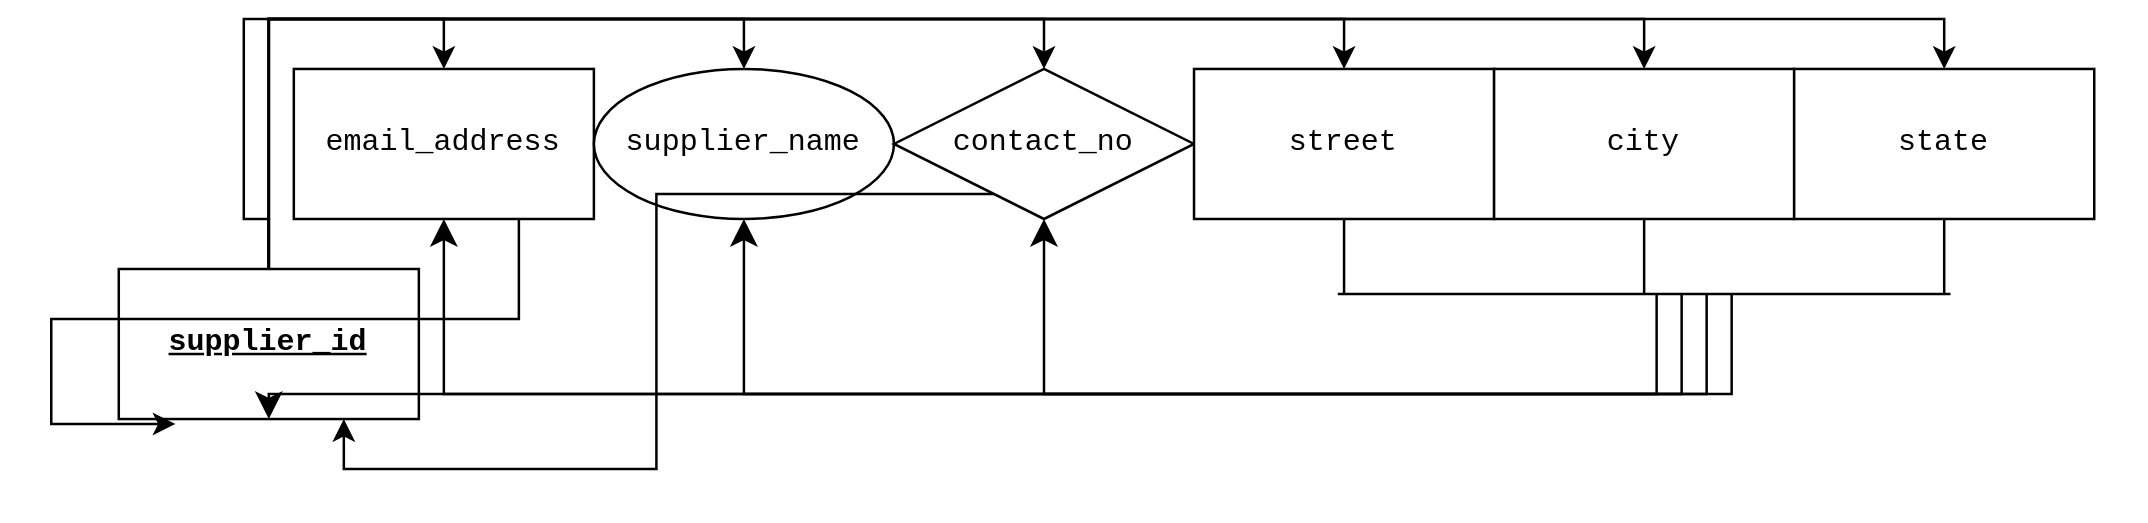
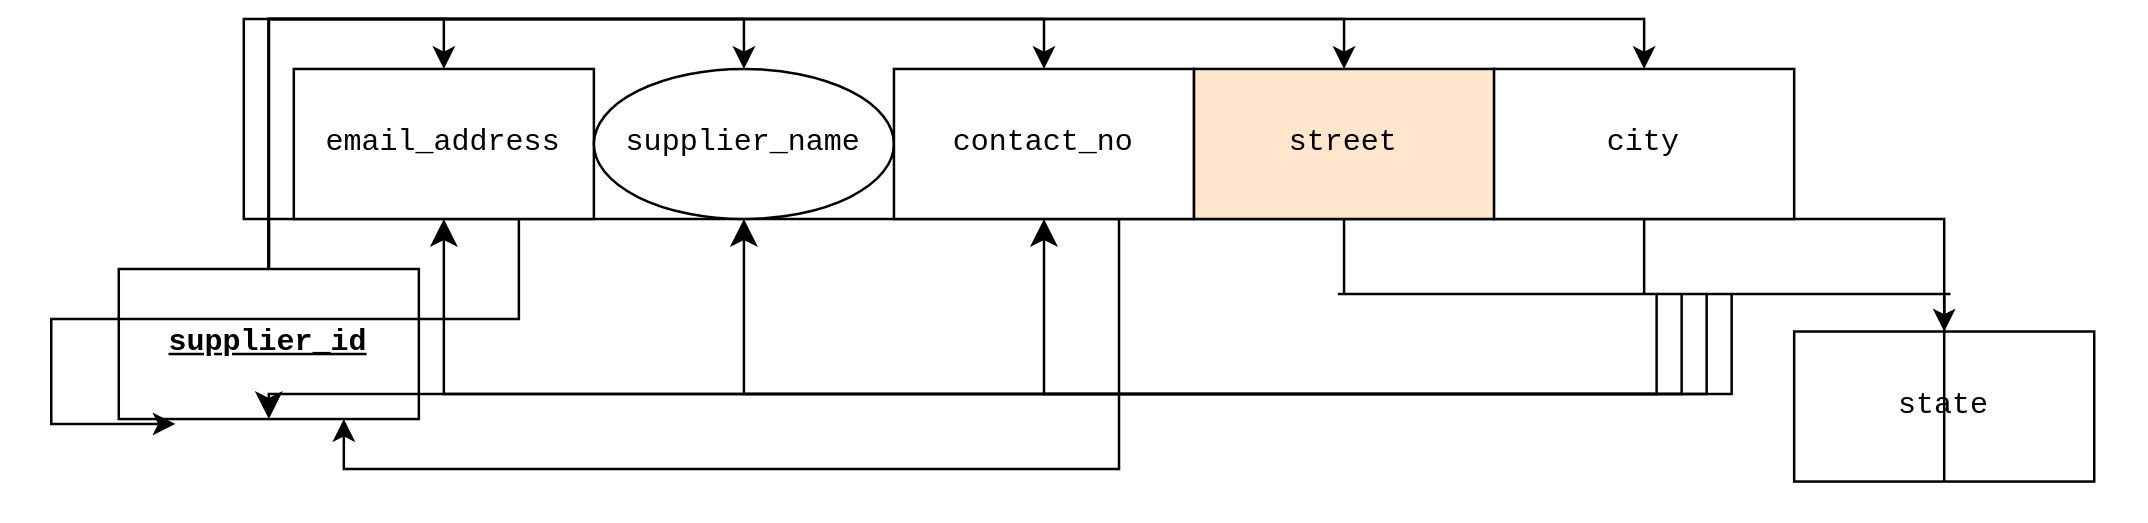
  <mxCell id="0" />
  <mxCell id="1" parent="0" />
  <mxCell id="2" style="edgeStyle=orthogonalEdgeStyle;rounded=0;orthogonalLoop=1;jettySize=auto;html=1;exitX=0.5;exitY=0;exitDx=0;exitDy=0;entryX=0.5;entryY=0;entryDx=0;entryDy=0;" edge="1" parent="1" source="8" target="10"><mxGeometry relative="1" as="geometry" /></mxCell>
  <mxCell id="3" style="edgeStyle=orthogonalEdgeStyle;rounded=0;orthogonalLoop=1;jettySize=auto;html=1;exitX=0.5;exitY=0;exitDx=0;exitDy=0;entryX=0.5;entryY=0;entryDx=0;entryDy=0;" edge="1" parent="1" source="8" target="11"><mxGeometry relative="1" as="geometry" /></mxCell>
  <mxCell id="4" style="edgeStyle=orthogonalEdgeStyle;rounded=0;orthogonalLoop=1;jettySize=auto;html=1;exitX=0.5;exitY=0;exitDx=0;exitDy=0;entryX=0.5;entryY=0;entryDx=0;entryDy=0;" edge="1" parent="1" source="8" target="13"><mxGeometry relative="1" as="geometry" /></mxCell>
  <mxCell id="5" style="edgeStyle=orthogonalEdgeStyle;rounded=0;orthogonalLoop=1;jettySize=auto;html=1;exitX=0.5;exitY=0;exitDx=0;exitDy=0;entryX=0.5;entryY=0;entryDx=0;entryDy=0;" edge="1" parent="1" source="8" target="14"><mxGeometry relative="1" as="geometry" /></mxCell>
  <mxCell id="6" style="edgeStyle=orthogonalEdgeStyle;rounded=0;orthogonalLoop=1;jettySize=auto;html=1;exitX=0.5;exitY=0;exitDx=0;exitDy=0;entryX=0.5;entryY=0;entryDx=0;entryDy=0;" edge="1" parent="1" source="8" target="15"><mxGeometry relative="1" as="geometry" /></mxCell>
  <mxCell id="7" style="edgeStyle=orthogonalEdgeStyle;rounded=0;orthogonalLoop=1;jettySize=auto;html=1;exitX=0.5;exitY=0;exitDx=0;exitDy=0;entryX=0.5;entryY=0;entryDx=0;entryDy=0;" edge="1" parent="1" source="8" target="16"><mxGeometry relative="1" as="geometry" /></mxCell>
  <mxCell id="8" value="supplier_id" style="rounded=0;whiteSpace=wrap;html=1;fontStyle=5;fontFamily=Courier New;labelBackgroundColor=none;" vertex="1" parent="1"><mxGeometry x="47" y="100" width="120" height="60" as="geometry" /></mxCell>
  <mxCell id="9" style="edgeStyle=orthogonalEdgeStyle;rounded=0;orthogonalLoop=1;jettySize=auto;html=1;exitX=0.75;exitY=1;exitDx=0;exitDy=0;entryX=0.189;entryY=1.033;entryDx=0;entryDy=0;entryPerimeter=0;" edge="1" parent="1" source="10" target="8"><mxGeometry relative="1" as="geometry"><Array as="points"><mxPoint x="207" y="120" /><mxPoint x="20" y="120" /></Array></mxGeometry></mxCell>
  <mxCell id="10" value="email_address" style="rounded=0;whiteSpace=wrap;html=1;fontFamily=Courier New;labelBackgroundColor=none;" vertex="1" parent="1"><mxGeometry x="117" y="20" width="120" height="60" as="geometry" /></mxCell>
  <mxCell id="11" value="supplier_name" style="ellipse;whiteSpace=wrap;html=1;fontFamily=Courier New;labelBackgroundColor=none;" vertex="1" parent="1"><mxGeometry x="237" y="20" width="120" height="60" as="geometry" /></mxCell>
  <mxCell id="12" style="edgeStyle=orthogonalEdgeStyle;rounded=0;orthogonalLoop=1;jettySize=auto;html=1;exitX=0.75;exitY=1;exitDx=0;exitDy=0;entryX=0.75;entryY=1;entryDx=0;entryDy=0;" edge="1" parent="1" source="13" target="8"><mxGeometry relative="1" as="geometry" /></mxCell>
- <mxCell id="13" value="contact_no" style="rhombus;whiteSpace=wrap;html=1;fontFamily=Courier New;labelBackgroundColor=none;" vertex="1" parent="1"><mxGeometry x="357" y="20" width="120" height="60" as="geometry" /></mxCell>
- <mxCell id="14" value="street" style="rounded=0;whiteSpace=wrap;html=1;fontFamily=Courier New;labelBackgroundColor=none;" vertex="1" parent="1"><mxGeometry x="477" y="20" width="120" height="60" as="geometry" /></mxCell>
+ <mxCell id="13" value="contact_no" style="rounded=0;whiteSpace=wrap;html=1;fontFamily=Courier New;labelBackgroundColor=none;" vertex="1" parent="1"><mxGeometry x="357" y="20" width="120" height="60" as="geometry" /></mxCell>
+ <mxCell id="14" value="street" style="rounded=0;whiteSpace=wrap;html=1;fontFamily=Courier New;labelBackgroundColor=none;fillColor=#ffe6cc;" vertex="1" parent="1"><mxGeometry x="477" y="20" width="120" height="60" as="geometry" /></mxCell>
  <mxCell id="15" value="city" style="rounded=0;whiteSpace=wrap;html=1;fontFamily=Courier New;labelBackgroundColor=none;" vertex="1" parent="1"><mxGeometry x="597" y="20" width="120" height="60" as="geometry" /></mxCell>
- <mxCell id="16" value="state" style="rounded=0;whiteSpace=wrap;html=1;fontFamily=Courier New;labelBackgroundColor=none;" vertex="1" parent="1"><mxGeometry x="717" y="20" width="120" height="60" as="geometry" /></mxCell>
+ <mxCell id="16" value="state" style="rounded=0;whiteSpace=wrap;html=1;fontFamily=Courier New;labelBackgroundColor=none;" vertex="1" parent="1"><mxGeometry x="717" y="125" width="120" height="60" as="geometry" /></mxCell>
  <mxCell id="17" value="" style="endArrow=none;html=1;rounded=0;entryX=0.5;entryY=1;entryDx=0;entryDy=0;" edge="1" parent="1" target="14"><mxGeometry width="50" height="50" relative="1" as="geometry"><mxPoint x="537" y="110" as="sourcePoint" /><mxPoint x="452" y="60" as="targetPoint" /><Array as="points"><mxPoint x="537" y="100" /></Array></mxGeometry></mxCell>
  <mxCell id="18" value="" style="endArrow=none;html=1;rounded=0;" edge="1" parent="1"><mxGeometry width="50" height="50" relative="1" as="geometry"><mxPoint x="534.5" y="110" as="sourcePoint" /><mxPoint x="779.5" y="110" as="targetPoint" /></mxGeometry></mxCell>
  <mxCell id="19" value="" style="endArrow=none;html=1;rounded=0;entryX=0.5;entryY=1;entryDx=0;entryDy=0;" edge="1" parent="1" target="16"><mxGeometry width="50" height="50" relative="1" as="geometry"><mxPoint x="777" y="110" as="sourcePoint" /><mxPoint x="782" y="40" as="targetPoint" /></mxGeometry></mxCell>
  <mxCell id="20" value="" style="endArrow=none;html=1;rounded=0;entryX=0.5;entryY=1;entryDx=0;entryDy=0;" edge="1" parent="1" target="15"><mxGeometry width="50" height="50" relative="1" as="geometry"><mxPoint x="657" y="110" as="sourcePoint" /><mxPoint x="532" y="-10" as="targetPoint" /></mxGeometry></mxCell>
  <mxCell id="21" value="" style="edgeStyle=elbowEdgeStyle;elbow=vertical;endArrow=classic;html=1;curved=0;rounded=0;endSize=8;startSize=8;entryX=0.5;entryY=1;entryDx=0;entryDy=0;" edge="1" parent="1" target="8"><mxGeometry width="50" height="50" relative="1" as="geometry"><mxPoint x="662" y="110" as="sourcePoint" /><mxPoint x="492" y="120" as="targetPoint" /><Array as="points"><mxPoint x="652" y="150" /><mxPoint x="342" y="150" /></Array></mxGeometry></mxCell>
  <mxCell id="22" value="" style="edgeStyle=elbowEdgeStyle;elbow=vertical;endArrow=classic;html=1;curved=0;rounded=0;endSize=8;startSize=8;entryX=0.5;entryY=1;entryDx=0;entryDy=0;" edge="1" parent="1" target="10"><mxGeometry width="50" height="50" relative="1" as="geometry"><mxPoint x="672" y="110" as="sourcePoint" /><mxPoint x="67" y="90" as="targetPoint" /><Array as="points"><mxPoint x="372" y="150" /><mxPoint x="352" y="160" /></Array></mxGeometry></mxCell>
  <mxCell id="23" value="" style="edgeStyle=elbowEdgeStyle;elbow=vertical;endArrow=classic;html=1;curved=0;rounded=0;endSize=8;startSize=8;entryX=0.5;entryY=1;entryDx=0;entryDy=0;" edge="1" parent="1" target="11"><mxGeometry width="50" height="50" relative="1" as="geometry"><mxPoint x="682" y="110" as="sourcePoint" /><mxPoint x="77" y="100" as="targetPoint" /><Array as="points"><mxPoint x="492" y="150" /><mxPoint x="362" y="170" /></Array></mxGeometry></mxCell>
  <mxCell id="24" value="" style="edgeStyle=elbowEdgeStyle;elbow=vertical;endArrow=classic;html=1;curved=0;rounded=0;endSize=8;startSize=8;entryX=0.5;entryY=1;entryDx=0;entryDy=0;" edge="1" parent="1" target="13"><mxGeometry width="50" height="50" relative="1" as="geometry"><mxPoint x="692" y="110" as="sourcePoint" /><mxPoint x="87" y="110" as="targetPoint" /><Array as="points"><mxPoint x="562" y="150" /><mxPoint x="372" y="180" /></Array></mxGeometry></mxCell>
